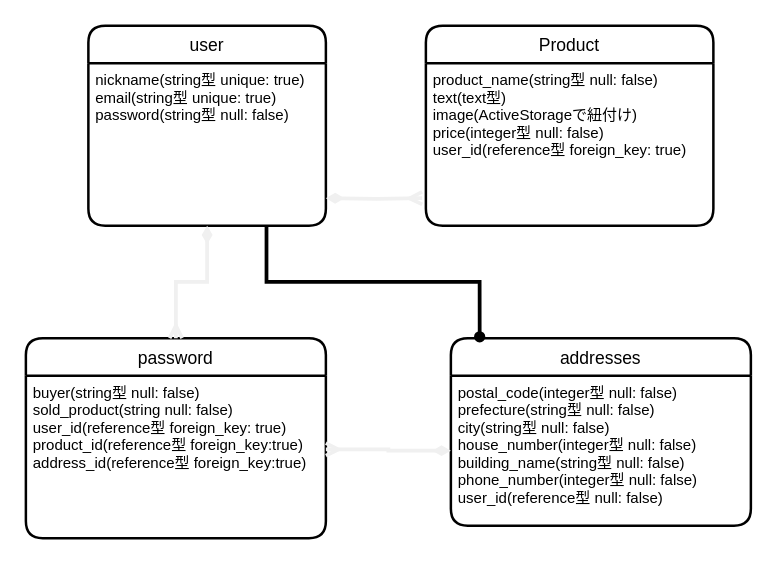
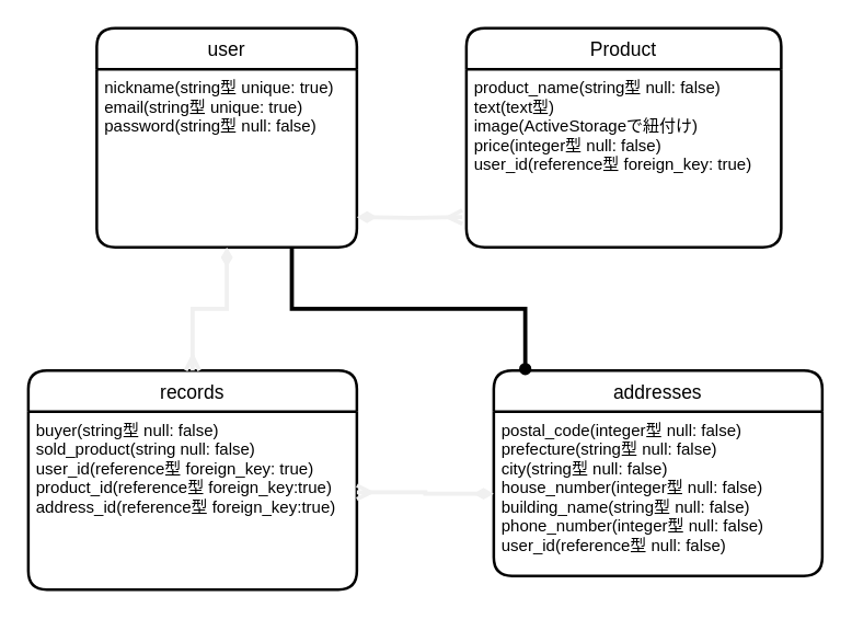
  <mxCell id="0" />
  <mxCell id="1" parent="0" />
  <mxCell id="2" value="addresses" style="swimlane;childLayout=stackLayout;horizontal=1;startSize=30;horizontalStack=0;rounded=1;fontSize=14;fontStyle=0;strokeWidth=2;resizeParent=0;resizeLast=1;shadow=0;dashed=0;align=center;" parent="1" vertex="1"><mxGeometry x="360" y="270" width="240" height="150" as="geometry" /></mxCell>
  <mxCell id="3" value="postal_code(integer型 null: false)&#10;prefecture(string型 null: false)&#10;city(string型 null: false)&#10;house_number(integer型 null: false)&#10;building_name(string型 null: false)&#10;phone_number(integer型 null: false)&#10;user_id(reference型 null: false)" style="align=left;strokeColor=none;fillColor=none;spacingLeft=4;fontSize=12;verticalAlign=top;resizable=0;rotatable=0;part=1;" parent="2" vertex="1"><mxGeometry y="30" width="240" height="120" as="geometry" /></mxCell>
- <mxCell id="4" value="password" style="swimlane;childLayout=stackLayout;horizontal=1;startSize=30;horizontalStack=0;rounded=1;fontSize=14;fontStyle=0;strokeWidth=2;resizeParent=0;resizeLast=1;shadow=0;dashed=0;align=center;" parent="1" vertex="1"><mxGeometry x="20" y="270" width="240" height="160" as="geometry" /></mxCell>
+ <mxCell id="4" value="records" style="swimlane;childLayout=stackLayout;horizontal=1;startSize=30;horizontalStack=0;rounded=1;fontSize=14;fontStyle=0;strokeWidth=2;resizeParent=0;resizeLast=1;shadow=0;dashed=0;align=center;" parent="1" vertex="1"><mxGeometry x="20" y="270" width="240" height="160" as="geometry" /></mxCell>
  <mxCell id="5" value="buyer(string型 null: false)&#10;sold_product(string null: false)&#10;user_id(reference型 foreign_key: true)&#10;product_id(reference型 foreign_key:true)&#10;address_id(reference型 foreign_key:true)&#10;" style="align=left;strokeColor=none;fillColor=none;spacingLeft=4;fontSize=12;verticalAlign=top;resizable=0;rotatable=0;part=1;" parent="4" vertex="1"><mxGeometry y="30" width="240" height="130" as="geometry" /></mxCell>
  <mxCell id="6" value="user" style="swimlane;childLayout=stackLayout;horizontal=1;startSize=30;horizontalStack=0;rounded=1;fontSize=14;fontStyle=0;strokeWidth=2;resizeParent=0;resizeLast=1;shadow=0;dashed=0;align=center;" parent="1" vertex="1"><mxGeometry x="70" y="20" width="190" height="160" as="geometry" /></mxCell>
  <mxCell id="7" value="nickname(string型 unique: true)&#10;email(string型 unique: true)&#10;password(string型 null: false)" style="align=left;strokeColor=none;fillColor=none;spacingLeft=4;fontSize=12;verticalAlign=top;resizable=0;rotatable=0;part=1;" parent="6" vertex="1"><mxGeometry y="30" width="190" height="130" as="geometry" /></mxCell>
  <mxCell id="8" style="edgeStyle=orthogonalEdgeStyle;rounded=0;orthogonalLoop=1;jettySize=auto;html=1;strokeWidth=1;startArrow=diamondThin;startFill=1;entryX=-0.012;entryY=0.5;entryDx=0;entryDy=0;entryPerimeter=0;strokeColor=none;endArrow=ERmany;endFill=0;" parent="1" edge="1"><mxGeometry relative="1" as="geometry"><mxPoint x="410" y="115" as="sourcePoint" /><mxPoint x="328.08" y="135" as="targetPoint" /></mxGeometry></mxCell>
  <mxCell id="9" style="edgeStyle=orthogonalEdgeStyle;rounded=0;orthogonalLoop=1;jettySize=auto;html=1;startArrow=diamondThin;startFill=1;endArrow=ERmany;endFill=0;strokeColor=#f0f0f0;strokeWidth=3;entryX=-0.013;entryY=0.831;entryDx=0;entryDy=0;entryPerimeter=0;" parent="1" target="13" edge="1"><mxGeometry relative="1" as="geometry"><mxPoint x="330" y="158" as="targetPoint" /><mxPoint x="260" y="158" as="sourcePoint" /></mxGeometry></mxCell>
  <mxCell id="10" style="edgeStyle=orthogonalEdgeStyle;rounded=0;orthogonalLoop=1;jettySize=auto;html=1;entryX=0.5;entryY=0;entryDx=0;entryDy=0;startArrow=diamondThin;startFill=1;endArrow=ERmany;endFill=0;strokeColor=#f0f0f0;strokeWidth=3;exitX=0.5;exitY=1;exitDx=0;exitDy=0;" parent="1" source="7" target="4" edge="1"><mxGeometry relative="1" as="geometry"><mxPoint x="165" y="170" as="sourcePoint" /></mxGeometry></mxCell>
  <mxCell id="11" style="edgeStyle=orthogonalEdgeStyle;rounded=0;orthogonalLoop=1;jettySize=auto;html=1;exitX=0;exitY=0.5;exitDx=0;exitDy=0;entryX=1;entryY=0.454;entryDx=0;entryDy=0;startArrow=diamondThin;startFill=1;endArrow=ERmany;endFill=0;strokeColor=#f0f0f0;strokeWidth=3;entryPerimeter=0;" parent="1" source="3" target="5" edge="1"><mxGeometry relative="1" as="geometry" /></mxCell>
  <mxCell id="12" value="Product" style="swimlane;childLayout=stackLayout;horizontal=1;startSize=30;horizontalStack=0;rounded=1;fontSize=14;fontStyle=0;strokeWidth=2;resizeParent=0;resizeLast=1;shadow=0;dashed=0;align=center;" parent="1" vertex="1"><mxGeometry x="340" y="20" width="230" height="160" as="geometry" /></mxCell>
  <mxCell id="13" value="product_name(string型 null: false)&#10;text(text型)&#10;image(ActiveStorageで紐付け)&#10;price(integer型 null: false)&#10;user_id(reference型 foreign_key: true)" style="align=left;strokeColor=none;fillColor=none;spacingLeft=4;fontSize=12;verticalAlign=top;resizable=0;rotatable=0;part=1;" parent="12" vertex="1"><mxGeometry y="30" width="230" height="130" as="geometry" /></mxCell>
  <mxCell id="14" style="edgeStyle=orthogonalEdgeStyle;rounded=0;orthogonalLoop=1;jettySize=auto;html=1;exitX=0.75;exitY=1;exitDx=0;exitDy=0;entryX=0.096;entryY=-0.007;entryDx=0;entryDy=0;endArrow=oval;endFill=1;entryPerimeter=0;strokeWidth=3;" edge="1" parent="1" source="7" target="2"><mxGeometry relative="1" as="geometry" /></mxCell>
